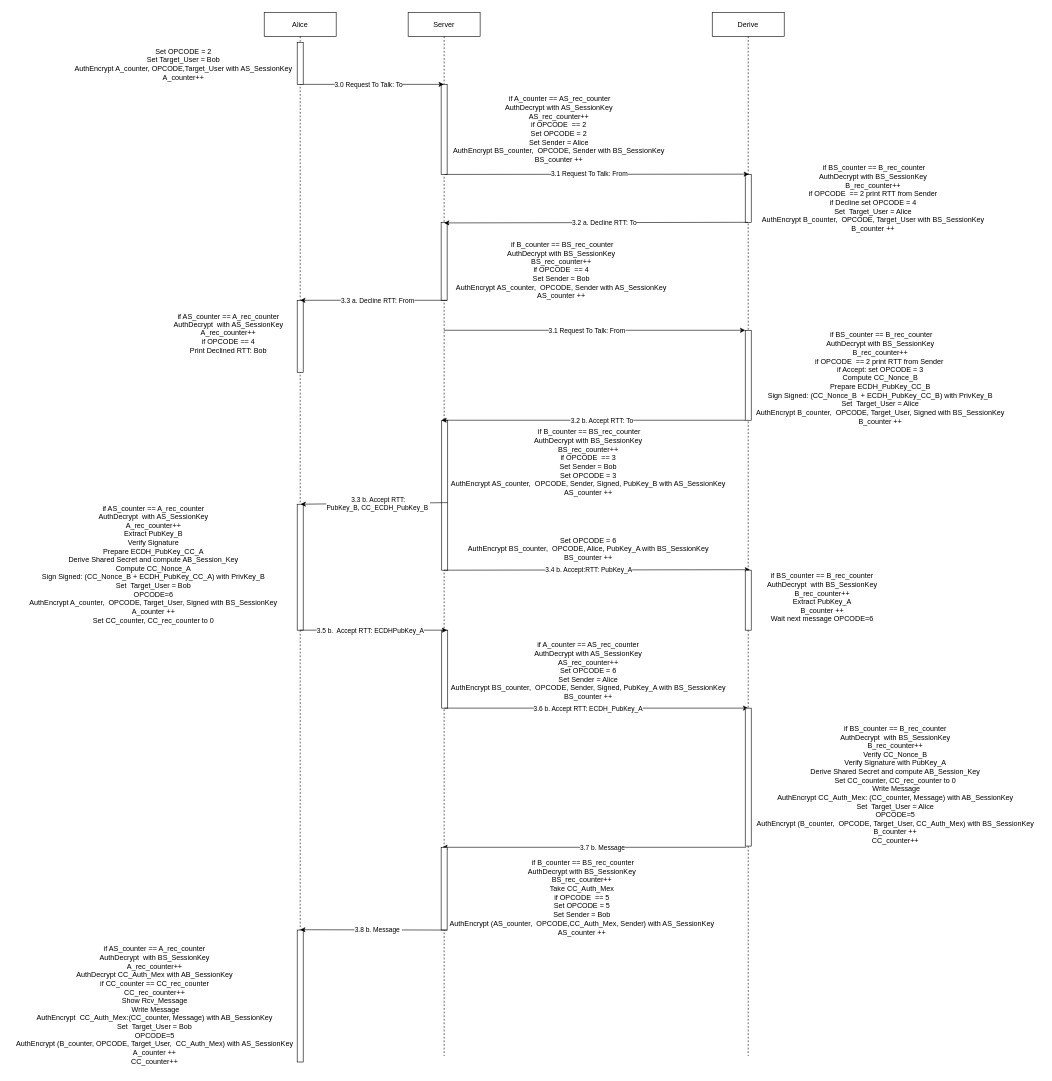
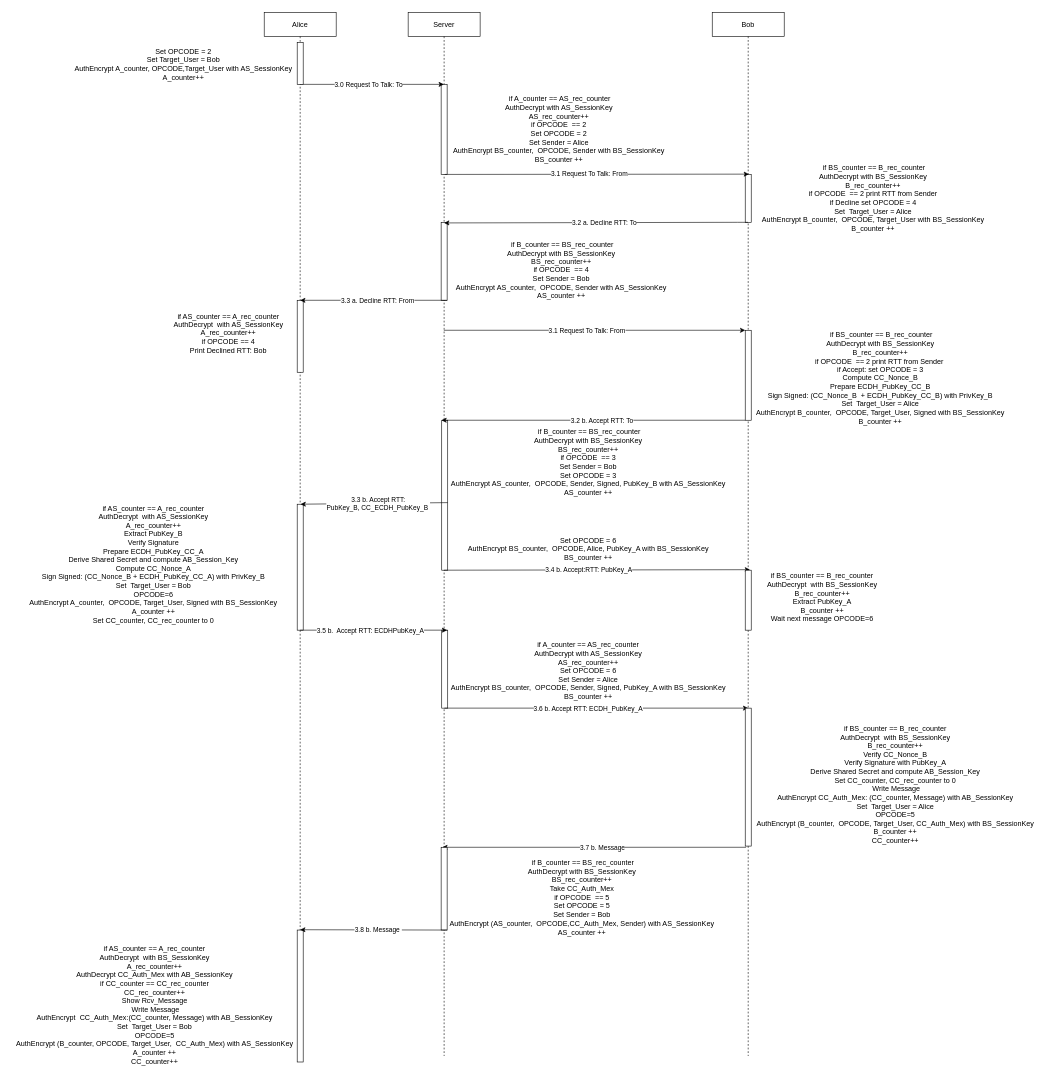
  <mxCell id="0" />
  <mxCell id="1" parent="0" />
  <mxCell id="2" value="Alice" style="shape=umlLifeline;perimeter=lifelinePerimeter;container=1;collapsible=0;recursiveResize=0;rounded=0;shadow=0;strokeWidth=1;" parent="1" vertex="1"><mxGeometry x="440" y="20" width="120" height="1740" as="geometry" /></mxCell>
  <mxCell id="3" value="Server" style="shape=umlLifeline;perimeter=lifelinePerimeter;container=1;collapsible=0;recursiveResize=0;rounded=0;shadow=0;strokeWidth=1;" parent="1" vertex="1"><mxGeometry x="680" y="20" width="120" height="1740" as="geometry" /></mxCell>
  <mxCell id="4" value="" style="html=1;points=[];perimeter=orthogonalPerimeter;" parent="3" vertex="1"><mxGeometry x="56" y="680" width="10" height="250" as="geometry" /></mxCell>
  <mxCell id="5" value="" style="html=1;points=[];perimeter=orthogonalPerimeter;" parent="3" vertex="1"><mxGeometry x="56" y="1030" width="10" height="130" as="geometry" /></mxCell>
  <mxCell id="6" value="" style="html=1;points=[];perimeter=orthogonalPerimeter;" parent="1" vertex="1"><mxGeometry x="735" y="140" width="10" height="150" as="geometry" /></mxCell>
  <mxCell id="7" value="" style="endArrow=classic;html=1;" parent="1" target="3" edge="1"><mxGeometry relative="1" as="geometry"><mxPoint x="500" y="140" as="sourcePoint" /><mxPoint x="600" y="140" as="targetPoint" /></mxGeometry></mxCell>
  <mxCell id="8" value="3.0 Request To Talk: To" style="edgeLabel;html=1;align=center;verticalAlign=middle;resizable=0;points=[];" parent="7" vertex="1" connectable="0"><mxGeometry x="-0.053" relative="1" as="geometry"><mxPoint as="offset" /></mxGeometry></mxCell>
  <mxCell id="9" value="" style="html=1;points=[];perimeter=orthogonalPerimeter;" parent="1" vertex="1"><mxGeometry x="495" y="70" width="10" height="70" as="geometry" /></mxCell>
  <mxCell id="10" value="&lt;br&gt;&lt;div&gt;Set OPCODE = 2&lt;/div&gt;&lt;div&gt;Set Target_User = Bob&lt;br&gt;&lt;/div&gt;&lt;div&gt;AuthEncrypt A_counter, OPCODE,Target_User with AS_SessionKey&lt;/div&gt;&lt;div&gt;A_counter++&lt;br&gt;&lt;/div&gt;" style="text;html=1;align=center;verticalAlign=middle;resizable=0;points=[];autosize=1;strokeColor=none;" parent="1" vertex="1"><mxGeometry x="115" y="65" width="380" height="70" as="geometry" /></mxCell>
  <mxCell id="11" value="&lt;div&gt;&lt;br&gt;&lt;/div&gt;&lt;div&gt;&amp;nbsp;if A_counter == AS_rec_counter&lt;br&gt;&lt;/div&gt;&lt;div&gt;AuthDecrypt with AS_SessionKey&lt;/div&gt;&lt;div&gt;AS_rec_counter++&lt;/div&gt;&lt;div&gt;if OPCODE&amp;nbsp; == 2&lt;br&gt;&lt;/div&gt;&lt;div&gt;Set OPCODE = 2&lt;/div&gt;&lt;div&gt;Set Sender = Alice&lt;br&gt;&lt;/div&gt;AuthEncrypt BS_counter,&amp;nbsp; OPCODE, Sender with BS_SessionKey&lt;br&gt;&lt;div&gt;BS_counter ++&lt;br&gt;&lt;/div&gt;&lt;div&gt;&lt;br&gt;&lt;/div&gt;" style="text;html=1;align=center;verticalAlign=middle;resizable=0;points=[];autosize=1;strokeColor=none;" parent="1" vertex="1"><mxGeometry x="746" y="140" width="370" height="150" as="geometry" /></mxCell>
- <mxCell id="12" value="Derive" style="shape=umlLifeline;perimeter=lifelinePerimeter;container=1;collapsible=0;recursiveResize=0;rounded=0;shadow=0;strokeWidth=1;" parent="1" vertex="1"><mxGeometry x="1187" y="20" width="120" height="1740" as="geometry" /></mxCell>
+ <mxCell id="12" value="Bob" style="shape=umlLifeline;perimeter=lifelinePerimeter;container=1;collapsible=0;recursiveResize=0;rounded=0;shadow=0;strokeWidth=1;" parent="1" vertex="1"><mxGeometry x="1187" y="20" width="120" height="1740" as="geometry" /></mxCell>
  <mxCell id="13" value="" style="html=1;points=[];perimeter=orthogonalPerimeter;" parent="1" vertex="1"><mxGeometry x="1242" y="290" width="10" height="80" as="geometry" /></mxCell>
  <mxCell id="14" value="" style="endArrow=classic;html=1;entryX=0.62;entryY=-0.004;entryDx=0;entryDy=0;entryPerimeter=0;exitX=0.633;exitY=1.001;exitDx=0;exitDy=0;exitPerimeter=0;" parent="1" source="6" target="13" edge="1"><mxGeometry relative="1" as="geometry"><mxPoint x="750" y="289" as="sourcePoint" /><mxPoint x="1240" y="290" as="targetPoint" /></mxGeometry></mxCell>
  <mxCell id="15" value="3.1 Request To Talk: From" style="edgeLabel;html=1;align=center;verticalAlign=middle;resizable=0;points=[];" parent="14" vertex="1" connectable="0"><mxGeometry x="-0.053" relative="1" as="geometry"><mxPoint as="offset" /></mxGeometry></mxCell>
  <mxCell id="16" value="&lt;div&gt;&lt;br&gt;&lt;/div&gt;&lt;div&gt;&amp;nbsp;if BS_counter == B_rec_counter&lt;br&gt;&lt;/div&gt;&lt;div&gt;AuthDecrypt with BS_SessionKey&lt;/div&gt;&lt;div&gt;B_rec_counter++&lt;/div&gt;&lt;div&gt;if OPCODE&amp;nbsp; == 2 print RTT from Sender&lt;br&gt;&lt;/div&gt;&lt;div&gt;if Decline set OPCODE = 4&lt;/div&gt;&lt;div&gt;Set&amp;nbsp; Target_User = Alice&lt;br&gt;&lt;/div&gt;AuthEncrypt B_counter,&amp;nbsp; OPCODE, Target_User with BS_SessionKey&lt;br&gt;&lt;div&gt;B_counter ++&lt;br&gt;&lt;/div&gt;&lt;div&gt;&lt;br&gt;&lt;/div&gt;" style="text;html=1;align=center;verticalAlign=middle;resizable=0;points=[];autosize=1;strokeColor=none;" parent="1" vertex="1"><mxGeometry x="1260" y="260" width="390" height="140" as="geometry" /></mxCell>
  <mxCell id="17" value="" style="html=1;points=[];perimeter=orthogonalPerimeter;" parent="1" vertex="1"><mxGeometry x="735" y="370" width="10" height="130" as="geometry" /></mxCell>
  <mxCell id="18" value="" style="endArrow=classic;html=1;" parent="1" source="12" edge="1"><mxGeometry relative="1" as="geometry"><mxPoint x="1202.286" y="440" as="sourcePoint" /><mxPoint x="740" y="371" as="targetPoint" /><Array as="points"><mxPoint x="1230" y="370" /></Array></mxGeometry></mxCell>
  <mxCell id="19" value="3.2 a. Decline RTT: To" style="edgeLabel;html=1;align=center;verticalAlign=middle;resizable=0;points=[];" parent="18" vertex="1" connectable="0"><mxGeometry x="-0.053" relative="1" as="geometry"><mxPoint as="offset" /></mxGeometry></mxCell>
  <mxCell id="20" value="&lt;div&gt;&lt;br&gt;&lt;/div&gt;&lt;div&gt;&amp;nbsp;if B_counter == BS_rec_counter&lt;br&gt;&lt;/div&gt;&lt;div&gt;AuthDecrypt with BS_SessionKey&lt;/div&gt;&lt;div&gt;BS_rec_counter++&lt;/div&gt;&lt;div&gt;if OPCODE&amp;nbsp; == 4&lt;br&gt;&lt;/div&gt;&lt;div&gt;Set Sender = Bob&lt;br&gt;&lt;/div&gt;AuthEncrypt AS_counter,&amp;nbsp; OPCODE, Sender with AS_SessionKey&lt;br&gt;&lt;div&gt;AS_counter ++&lt;br&gt;&lt;/div&gt;&lt;div&gt;&lt;br&gt;&lt;/div&gt;" style="text;html=1;align=center;verticalAlign=middle;resizable=0;points=[];autosize=1;strokeColor=none;" parent="1" vertex="1"><mxGeometry x="750" y="390" width="370" height="120" as="geometry" /></mxCell>
  <mxCell id="21" value="if AS_counter == A_rec_counter&lt;div&gt;AuthDecrypt&amp;nbsp; with AS_SessionKey&lt;/div&gt;&lt;div&gt;A_rec_counter++&lt;/div&gt;&lt;div&gt;if OPCODE == 4&lt;/div&gt;&lt;div&gt;Print Declined RTT: Bob&lt;/div&gt;" style="text;html=1;align=center;verticalAlign=middle;resizable=0;points=[];autosize=1;strokeColor=none;" parent="1" vertex="1"><mxGeometry x="280" y="520" width="200" height="70" as="geometry" /></mxCell>
  <mxCell id="22" value="" style="html=1;points=[];perimeter=orthogonalPerimeter;" parent="1" vertex="1"><mxGeometry x="495" y="500" width="10" height="120" as="geometry" /></mxCell>
  <mxCell id="23" value="" style="endArrow=classic;html=1;" parent="1" edge="1"><mxGeometry relative="1" as="geometry"><mxPoint x="744.996" y="500" as="sourcePoint" /><mxPoint x="500" y="500" as="targetPoint" /><Array as="points"><mxPoint x="630" y="500" /></Array></mxGeometry></mxCell>
  <mxCell id="24" value="3.3 a. Decline RTT: From" style="edgeLabel;html=1;align=center;verticalAlign=middle;resizable=0;points=[];" parent="23" vertex="1" connectable="0"><mxGeometry x="-0.053" relative="1" as="geometry"><mxPoint as="offset" /></mxGeometry></mxCell>
  <mxCell id="25" value="" style="endArrow=classic;html=1;" parent="1" edge="1"><mxGeometry relative="1" as="geometry"><mxPoint x="1242" y="700" as="sourcePoint" /><mxPoint x="735.5" y="700" as="targetPoint" /></mxGeometry></mxCell>
  <mxCell id="26" value="3.2 b. Accept RTT: To" style="edgeLabel;html=1;align=center;verticalAlign=middle;resizable=0;points=[];" parent="25" vertex="1" connectable="0"><mxGeometry x="-0.053" relative="1" as="geometry"><mxPoint as="offset" /></mxGeometry></mxCell>
  <mxCell id="27" value="" style="html=1;points=[];perimeter=orthogonalPerimeter;" parent="1" vertex="1"><mxGeometry x="1242" y="550" width="10" height="150" as="geometry" /></mxCell>
  <mxCell id="28" value="&lt;div&gt;&lt;br&gt;&lt;/div&gt;&lt;div&gt;&amp;nbsp;if B_counter == BS_rec_counter&lt;br&gt;&lt;/div&gt;&lt;div&gt;AuthDecrypt with BS_SessionKey&lt;/div&gt;&lt;div&gt;BS_rec_counter++&lt;/div&gt;&lt;div&gt;if OPCODE&amp;nbsp; == 3&lt;br&gt;&lt;/div&gt;&lt;div&gt;Set Sender = Bob&lt;/div&gt;&lt;div&gt;Set OPCODE = 3&lt;br&gt;&lt;/div&gt;AuthEncrypt AS_counter,&amp;nbsp; OPCODE, Sender, Signed, PubKey_B with AS_SessionKey&lt;br&gt;&lt;div&gt;AS_counter ++&lt;br&gt;&lt;/div&gt;&lt;div&gt;&lt;br&gt;&lt;/div&gt;" style="text;html=1;align=center;verticalAlign=middle;resizable=0;points=[];autosize=1;strokeColor=none;" parent="1" vertex="1"><mxGeometry x="745" y="700" width="470" height="140" as="geometry" /></mxCell>
  <mxCell id="29" value="" style="endArrow=classic;html=1;" parent="1" edge="1"><mxGeometry relative="1" as="geometry"><mxPoint x="740.5" y="1180" as="sourcePoint" /><mxPoint x="1247" y="1180" as="targetPoint" /></mxGeometry></mxCell>
  <mxCell id="30" value="3.6 b. Accept RTT: ECDH_PubKey_A" style="edgeLabel;html=1;align=center;verticalAlign=middle;resizable=0;points=[];" parent="29" vertex="1" connectable="0"><mxGeometry x="-0.053" relative="1" as="geometry"><mxPoint x="-1" as="offset" /></mxGeometry></mxCell>
  <mxCell id="31" value="if A_counter == AS_rec_counter&lt;br&gt;AuthDecrypt with AS_SessionKey&lt;br&gt;AS_rec_counter++&lt;br&gt;&lt;div&gt;Set OPCODE = 6&lt;/div&gt;&lt;div&gt;Set Sender = Alice&lt;/div&gt;AuthEncrypt BS_counter,&amp;nbsp; OPCODE, Sender, Signed, PubKey_A with BS_SessionKey&lt;br&gt;&lt;div&gt;BS_counter ++&lt;br&gt;&lt;/div&gt;&lt;div&gt;&lt;br&gt;&lt;/div&gt;" style="text;html=1;align=center;verticalAlign=middle;resizable=0;points=[];autosize=1;strokeColor=none;" parent="1" vertex="1"><mxGeometry x="745" y="1070" width="470" height="110" as="geometry" /></mxCell>
  <mxCell id="32" value="&lt;div&gt;&lt;br&gt;&lt;/div&gt;&lt;div&gt;&amp;nbsp;if BS_counter == B_rec_counter&lt;br&gt;&lt;/div&gt;&lt;div&gt;AuthDecrypt with BS_SessionKey&lt;/div&gt;&lt;div&gt;B_rec_counter++&lt;/div&gt;&lt;div&gt;if OPCODE&amp;nbsp; == 2 print RTT from Sender&lt;span&gt;&amp;nbsp;&lt;/span&gt;&lt;/div&gt;&lt;div&gt;if Accept: set OPCODE = 3&lt;br&gt;&lt;/div&gt;&lt;div&gt;&lt;div&gt;Compute CC_Nonce_B&lt;br&gt;&lt;/div&gt;&lt;div&gt;Prepare ECDH_PubKey_CC_B&lt;/div&gt;&lt;/div&gt;&lt;div&gt;Sign Signed: (CC_Nonce_B&amp;nbsp; + ECDH_PubKey_CC_B)&amp;nbsp;with PrivKey_B&lt;/div&gt;&lt;div&gt;Set&amp;nbsp; Target_User = Alice&lt;br&gt;&lt;/div&gt;AuthEncrypt B_counter,&amp;nbsp; OPCODE, Target_User, Signed with BS_SessionKey&lt;br&gt;&lt;div&gt;B_counter ++&lt;br&gt;&lt;/div&gt;&lt;div&gt;&lt;br&gt;&lt;/div&gt;" style="text;html=1;align=center;verticalAlign=middle;resizable=0;points=[];autosize=1;strokeColor=none;" parent="1" vertex="1"><mxGeometry x="1252" y="540" width="430" height="180" as="geometry" /></mxCell>
  <mxCell id="33" value="if AS_counter == A_rec_counter&lt;div&gt;AuthDecrypt&amp;nbsp; with AS_SessionKey&lt;/div&gt;&lt;div&gt;A_rec_counter++&lt;/div&gt;&lt;div&gt;Extract PubKey_B&lt;br&gt;&lt;/div&gt;&lt;div&gt;Verify Signature&lt;/div&gt;&lt;div&gt;Prepare ECDH_PubKey_CC_A&lt;br&gt;&lt;/div&gt;&lt;div&gt;Derive Shared Secret and compute AB_Session_Key&lt;br&gt;&lt;/div&gt;&lt;div&gt;Compute CC_Nonce_A&lt;br&gt;&lt;/div&gt;&lt;div&gt;&lt;div&gt;Sign Signed: (CC_Nonce_B + ECDH_PubKey_CC_A)&amp;nbsp;with PrivKey_B&lt;/div&gt;&lt;div&gt;Set&amp;nbsp; Target_User = Bob&lt;br&gt;&lt;/div&gt;&lt;div&gt;OPCODE=6&lt;/div&gt;AuthEncrypt A_counter,&amp;nbsp; OPCODE, Target_User, Signed with BS_SessionKey&lt;br&gt;&lt;div&gt;A_counter ++&lt;/div&gt;&lt;/div&gt;&lt;div&gt;&lt;span&gt;Set CC_counter, CC_rec_counter to 0&lt;/span&gt;&lt;br&gt;&lt;/div&gt;" style="text;html=1;align=center;verticalAlign=middle;resizable=0;points=[];autosize=1;strokeColor=none;" parent="1" vertex="1"><mxGeometry x="40" y="840" width="430" height="200" as="geometry" /></mxCell>
  <mxCell id="34" value="" style="html=1;points=[];perimeter=orthogonalPerimeter;" parent="1" vertex="1"><mxGeometry x="495" y="840" width="10" height="210" as="geometry" /></mxCell>
  <mxCell id="35" value="" style="endArrow=classic;html=1;" parent="1" edge="1"><mxGeometry relative="1" as="geometry"><mxPoint x="500" y="1050" as="sourcePoint" /><mxPoint x="745" y="1050" as="targetPoint" /><Array as="points"><mxPoint x="635" y="1050" /></Array></mxGeometry></mxCell>
  <mxCell id="36" value="3.5 b.&amp;nbsp; Accept RTT: ECDHPubKey_A" style="edgeLabel;html=1;align=center;verticalAlign=middle;resizable=0;points=[];" parent="35" vertex="1" connectable="0"><mxGeometry x="-0.053" relative="1" as="geometry"><mxPoint as="offset" /></mxGeometry></mxCell>
  <mxCell id="37" value="" style="endArrow=classic;html=1;entryX=0.62;entryY=-0.004;entryDx=0;entryDy=0;entryPerimeter=0;fontStyle=0" parent="1" source="3" edge="1"><mxGeometry relative="1" as="geometry"><mxPoint x="910" y="550" as="sourcePoint" /><mxPoint x="1242" y="550" as="targetPoint" /></mxGeometry></mxCell>
  <mxCell id="38" value="3.1 Request To Talk: From" style="edgeLabel;html=1;align=center;verticalAlign=middle;resizable=0;points=[];" parent="37" vertex="1" connectable="0"><mxGeometry x="-0.053" relative="1" as="geometry"><mxPoint as="offset" /></mxGeometry></mxCell>
  <mxCell id="39" value="if BS_counter == B_rec_counter&lt;div&gt;AuthDecrypt&amp;nbsp; with BS_SessionKey&lt;/div&gt;&lt;div&gt;B_rec_counter++&lt;/div&gt;Verify CC_Nonce_B&lt;div&gt;Verify Signature with PubKey_A&lt;/div&gt;&lt;div&gt;Derive Shared Secret and compute AB_Session_Key&lt;/div&gt;Set CC_counter, CC_rec_counter to 0&lt;div&gt;&lt;div&gt;&amp;nbsp;Write Message&lt;/div&gt;&lt;div&gt;AuthEncrypt CC_Auth_Mex: (CC_counter, Message) with AB_SessionKey&lt;br&gt;&lt;/div&gt;&lt;div&gt;Set&amp;nbsp; Target_User = Alice&lt;br&gt;&lt;/div&gt;&lt;div&gt;OPCODE=5&lt;/div&gt;AuthEncrypt (B_counter,&amp;nbsp; OPCODE, Target_User, CC_Auth_Mex) with BS_SessionKey&lt;br&gt;&lt;div&gt;B_counter ++&lt;/div&gt;&lt;/div&gt;&lt;div&gt;CC_counter++&lt;br&gt;&lt;/div&gt;&lt;div&gt;&lt;br&gt;&lt;/div&gt;" style="text;html=1;align=center;verticalAlign=middle;resizable=0;points=[];autosize=1;strokeColor=none;" parent="1" vertex="1"><mxGeometry x="1252" y="1210" width="480" height="210" as="geometry" /></mxCell>
  <mxCell id="40" value="" style="endArrow=classic;html=1;" parent="1" edge="1"><mxGeometry relative="1" as="geometry"><mxPoint x="1243.5" y="1412" as="sourcePoint" /><mxPoint x="737" y="1412" as="targetPoint" /></mxGeometry></mxCell>
  <mxCell id="41" value="3.7 b. Message" style="edgeLabel;html=1;align=center;verticalAlign=middle;resizable=0;points=[];" parent="40" vertex="1" connectable="0"><mxGeometry x="-0.053" relative="1" as="geometry"><mxPoint as="offset" /></mxGeometry></mxCell>
  <mxCell id="42" value="" style="html=1;points=[];perimeter=orthogonalPerimeter;" parent="1" vertex="1"><mxGeometry x="735" y="1412" width="10" height="138" as="geometry" /></mxCell>
  <mxCell id="43" value="" style="html=1;points=[];perimeter=orthogonalPerimeter;" parent="1" vertex="1"><mxGeometry x="495" y="1550" width="10" height="220" as="geometry" /></mxCell>
  <mxCell id="44" value="&lt;span&gt;if AS_counter == A_rec_counter&lt;/span&gt;&lt;div&gt;AuthDecrypt&amp;nbsp; with BS_SessionKey&lt;/div&gt;&lt;div&gt;A_rec_counter++&lt;/div&gt;&lt;div&gt;AuthDecrypt CC_Auth_Mex&amp;nbsp;&lt;span&gt;with AB_SessionKey&lt;/span&gt;&lt;/div&gt;&lt;div&gt;&lt;div&gt;if CC_counter == CC_rec_counter&lt;br&gt;&lt;/div&gt;&lt;div&gt;CC_rec_counter++&lt;br&gt;&lt;/div&gt;&lt;div&gt;Show Rcv_Message&lt;/div&gt;&lt;div&gt;&amp;nbsp;Write Message&lt;/div&gt;&lt;div&gt;AuthEncrypt&amp;nbsp;&lt;span&gt;&amp;nbsp;&lt;/span&gt;&lt;span&gt;CC_Auth_Mex:(&lt;/span&gt;&lt;span&gt;CC_counter, Message) with AB_SessionKey&lt;/span&gt;&lt;/div&gt;&lt;div&gt;Set&amp;nbsp; Target_User = Bob&lt;br&gt;&lt;/div&gt;&lt;div&gt;OPCODE=5&lt;/div&gt;AuthEncrypt (B_counter, OPCODE, Target_User,&amp;nbsp;&lt;span&gt;&amp;nbsp;CC_Auth_Mex)&amp;nbsp;&lt;/span&gt;with AS_SessionKey&lt;br&gt;&lt;div&gt;A_counter ++&lt;/div&gt;&lt;/div&gt;&lt;div&gt;CC_counter++&lt;/div&gt;" style="text;html=1;strokeColor=none;fillColor=none;align=center;verticalAlign=middle;whiteSpace=wrap;rounded=0;" parent="1" vertex="1"><mxGeometry x="20" y="1570" width="475" height="210" as="geometry" /></mxCell>
  <mxCell id="45" value="" style="endArrow=classic;html=1;entryX=0.525;entryY=0.534;entryDx=0;entryDy=0;entryPerimeter=0;fontStyle=0" edge="1" parent="1" target="12"><mxGeometry relative="1" as="geometry"><mxPoint x="739.929" y="950" as="sourcePoint" /><mxPoint x="1242" y="950" as="targetPoint" /></mxGeometry></mxCell>
  <mxCell id="46" value="3.4 b. Accept:RTT: PubKey_A" style="edgeLabel;html=1;align=center;verticalAlign=middle;resizable=0;points=[];" vertex="1" connectable="0" parent="45"><mxGeometry x="-0.053" relative="1" as="geometry"><mxPoint x="-1" as="offset" /></mxGeometry></mxCell>
  <mxCell id="47" value="" style="html=1;points=[];perimeter=orthogonalPerimeter;" vertex="1" parent="1"><mxGeometry x="1242" y="1180" width="10" height="230" as="geometry" /></mxCell>
  <mxCell id="48" value="" style="endArrow=classic;html=1;entryX=0.768;entryY=0.011;entryDx=0;entryDy=0;entryPerimeter=0;exitX=0.002;exitY=0.981;exitDx=0;exitDy=0;exitPerimeter=0;" edge="1" parent="1" source="28"><mxGeometry relative="1" as="geometry"><mxPoint x="735" y="837.58" as="sourcePoint" /><mxPoint x="500.68" y="840" as="targetPoint" /></mxGeometry></mxCell>
  <mxCell id="49" value="3.3 b. Accept RTT:&lt;br&gt;PubKey_B, CC_ECDH_PubKey_B&amp;nbsp;" style="edgeLabel;html=1;align=center;verticalAlign=middle;resizable=0;points=[];" vertex="1" connectable="0" parent="48"><mxGeometry x="-0.053" relative="1" as="geometry"><mxPoint as="offset" /></mxGeometry></mxCell>
  <mxCell id="50" value="&lt;div&gt;&lt;br&gt;&lt;/div&gt;&lt;div&gt;&lt;span&gt;Set OPCODE = 6&lt;/span&gt;&lt;br&gt;&lt;/div&gt;AuthEncrypt BS_counter,&amp;nbsp; OPCODE, Alice, PubKey_A with BS_SessionKey&lt;br&gt;&lt;div&gt;BS_counter ++&lt;br&gt;&lt;/div&gt;&lt;div&gt;&lt;br&gt;&lt;/div&gt;" style="text;html=1;align=center;verticalAlign=middle;resizable=0;points=[];autosize=1;strokeColor=none;" vertex="1" parent="1"><mxGeometry x="770" y="880" width="420" height="70" as="geometry" /></mxCell>
  <mxCell id="51" value="if BS_counter == B_rec_counter&lt;div&gt;AuthDecrypt&amp;nbsp; with BS_SessionKey&lt;/div&gt;&lt;div&gt;B_rec_counter++&lt;/div&gt;&lt;div&gt;Extract PubKey_A&lt;/div&gt;&lt;div&gt;&lt;div&gt;B_counter ++&lt;/div&gt;&lt;/div&gt;&lt;div&gt;Wait next message OPCODE=6&lt;/div&gt;&lt;div&gt;&lt;br&gt;&lt;/div&gt;&lt;div&gt;&lt;br&gt;&lt;/div&gt;" style="text;html=1;align=center;verticalAlign=middle;resizable=0;points=[];autosize=1;strokeColor=none;" vertex="1" parent="1"><mxGeometry x="1270" y="950" width="200" height="120" as="geometry" /></mxCell>
  <mxCell id="52" value="" style="html=1;points=[];perimeter=orthogonalPerimeter;" vertex="1" parent="1"><mxGeometry x="1242" y="950" width="10" height="100" as="geometry" /></mxCell>
  <mxCell id="53" value="" style="endArrow=classic;html=1;exitX=0.002;exitY=0.981;exitDx=0;exitDy=0;exitPerimeter=0;entryX=0.5;entryY=0.879;entryDx=0;entryDy=0;entryPerimeter=0;" edge="1" parent="1" target="2"><mxGeometry relative="1" as="geometry"><mxPoint x="745" y="1550" as="sourcePoint" /><mxPoint x="500" y="1546" as="targetPoint" /></mxGeometry></mxCell>
  <mxCell id="54" value="3.8 b. Message&amp;nbsp;" style="edgeLabel;html=1;align=center;verticalAlign=middle;resizable=0;points=[];" vertex="1" connectable="0" parent="53"><mxGeometry x="-0.053" relative="1" as="geometry"><mxPoint as="offset" /></mxGeometry></mxCell>
  <mxCell id="55" value="&lt;div&gt;&lt;br class=&quot;Apple-interchange-newline&quot;&gt;&amp;nbsp;if B_counter == BS_rec_counter&lt;br&gt;&lt;/div&gt;&lt;div&gt;AuthDecrypt with BS_SessionKey&lt;/div&gt;&lt;div&gt;BS_rec_counter++&lt;/div&gt;&lt;div&gt;Take CC_Auth_Mex&lt;/div&gt;&lt;div&gt;if OPCODE&amp;nbsp; == 5&lt;br&gt;&lt;/div&gt;&lt;div&gt;Set OPCODE = 5&lt;/div&gt;&lt;div&gt;Set Sender = Bob&lt;br&gt;&lt;/div&gt;AuthEncrypt (AS_counter,&amp;nbsp; OPCODE,CC_Auth_Mex, Sender) with AS_SessionKey&lt;br&gt;&lt;div&gt;AS_counter ++&lt;br&gt;&lt;/div&gt;&lt;div&gt;&lt;br style=&quot;color: rgb(0 , 0 , 0) ; font-family: &amp;#34;helvetica&amp;#34; ; font-size: 12px ; font-style: normal ; font-weight: 400 ; letter-spacing: normal ; text-indent: 0px ; text-transform: none ; word-spacing: 0px ; background-color: rgb(248 , 249 , 250)&quot;&gt;&lt;br&gt;&lt;br&gt;&lt;/div&gt;" style="text;whiteSpace=wrap;html=1;align=center;" vertex="1" parent="1"><mxGeometry x="735" y="1410" width="470" height="140" as="geometry" /></mxCell>
